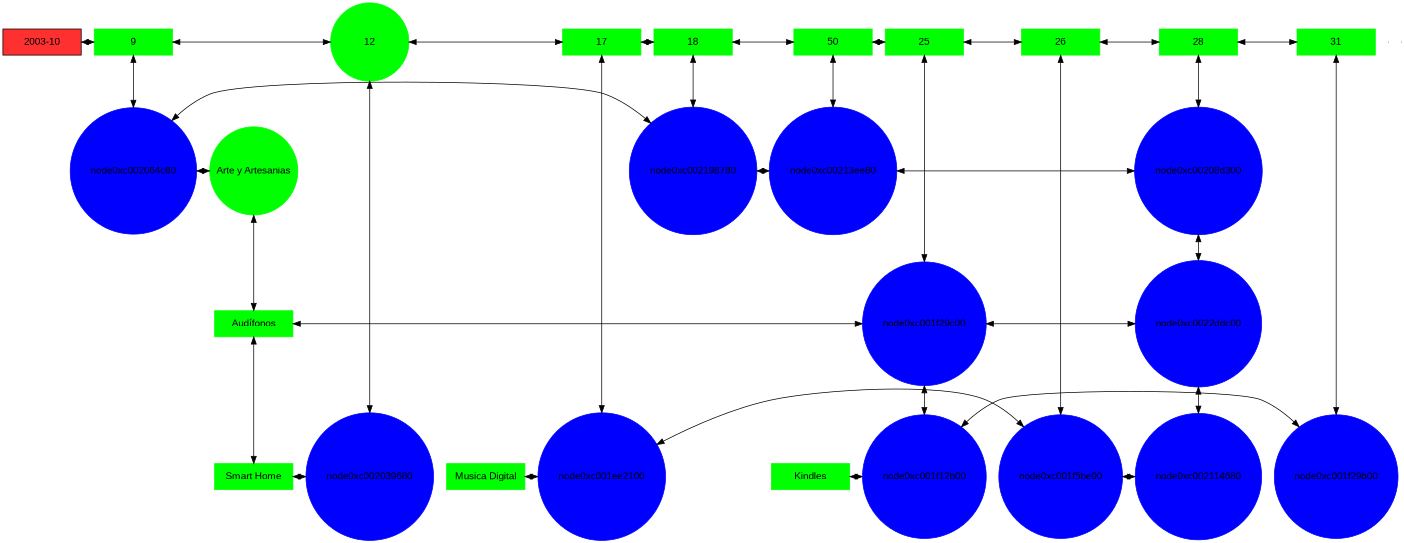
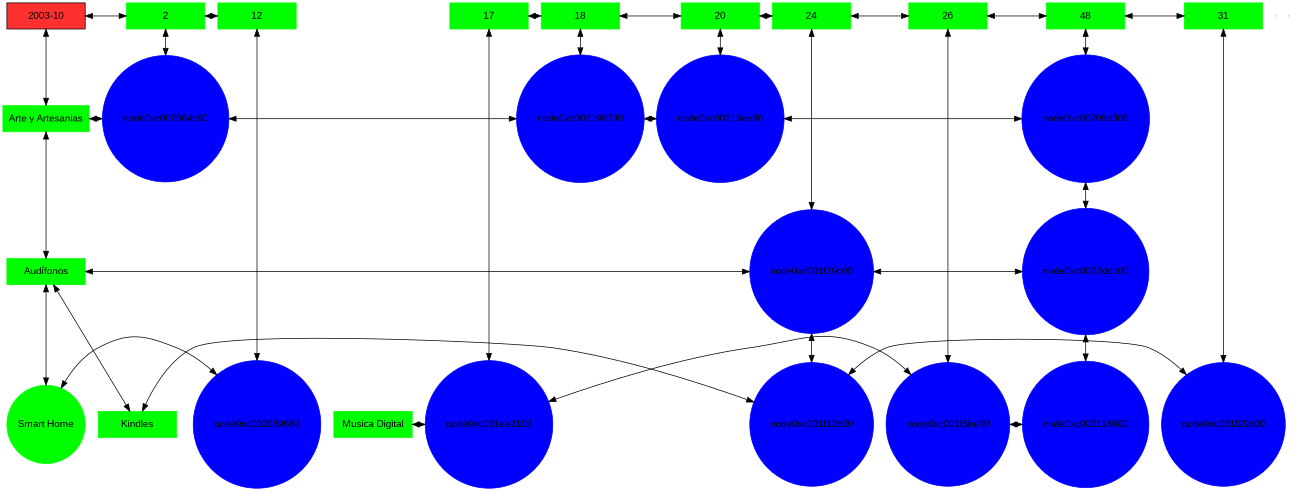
  digraph {
    fontname="Liberation Sans"
    node [fontname="Liberation Sans" group=1 shape=box style=filled color=green]
    edge [dir=both fontname="Liberation Sans"]
    n1 [fillcolor=firebrick1 label="2003-10" width=1.5 color=""]
-   n2 [group=2 label=9 width=1.5]
-   n3 [group=12 label=12 shape=circle width=1.5]
+   n2 [group=2 label=2 width=1.5]
+   n3 [group=12 label=12 width=1.5]
    n4 [group=17 label=17 width=1.5]
    n5 [group=18 label=18 width=1.5]
-   n6 [group=20 label=50 width=1.5]
-   n7 [group=25 label=25 width=1.5]
+   n6 [group=20 label=20 width=1.5]
+   n7 [group=25 label=24 width=1.5]
    n8 [group=26 label=26 width=1.5]
-   n9 [group=28 label=28 width=1.5]
+   n9 [group=28 label=48 width=1.5]
    n10 [group=31 label=31 width=1.5]
-   n11 [label="Arte y Artesanias" shape=circle width=1.5]
+   n11 [label="Arte y Artesanias" width=1.5]
    node0xc002064c80 [color=blue group=2 shape=circle width=0.5]
    node0xc002198780 [color=blue group=18 shape=circle width=0.5]
    node0xc00213ee80 [color=blue group=20 shape=circle width=0.5]
    node0xc00208d300 [color=blue group=28 shape=circle width=0.5]
    n16 [label="Audífonos" width=1.5]
    node0xc001f29c00 [color=blue group=25 shape=circle width=0.5]
    node0xc0022ddc00 [color=blue group=28 shape=circle width=0.5]
    n19 [label=Kindles width=1.5]
    node0xc001f12b00 [color=blue group=25 shape=circle width=0.5]
    node0xc001f29b00 [color=blue group=31 shape=circle width=0.5]
    n22 [label="Musica Digital" width=1.5]
    node0xc001ee2100 [color=blue group=17 shape=circle width=0.5]
    node0xc001f5be00 [color=blue group=26 shape=circle width=0.5]
    node0xc002114680 [color=blue group=28 shape=circle width=0.5]
-   n26 [label="Smart Home" width=1.5]
+   n26 [label="Smart Home" shape=circle width=1.5]
    node0xc002039680 [color=blue group=12 shape=circle width=0.5]
    e0 [shape=point width=0 group="" style="" color=""]
    e1 [shape=point width=0 group="" style="" color=""]
    subgraph sub_1 {
      rank=same
      n1
      n2
    }
    subgraph sub_2 {
      rank=same
      n2
      n3
    }
    subgraph sub_3 {
      rank=same
      n3
      n4
    }
    subgraph sub_4 {
      rank=same
      n4
      n5
    }
    subgraph sub_5 {
      rank=same
      n5
      n6
    }
    subgraph sub_6 {
      rank=same
      n6
      n7
    }
    subgraph sub_7 {
      rank=same
      n7
      n8
    }
    subgraph sub_8 {
      rank=same
      n8
      n9
    }
    subgraph sub_9 {
      rank=same
      n9
      n10
    }
    subgraph sub_10 {
      rank=same
      n11
      node0xc002064c80
    }
    subgraph sub_11 {
      rank=same
      node0xc002064c80
      node0xc002198780
    }
    subgraph sub_12 {
      rank=same
      node0xc002198780
      node0xc00213ee80
    }
    subgraph sub_13 {
      rank=same
      node0xc00213ee80
      node0xc00208d300
    }
    subgraph sub_14 {
      rank=same
      n16
      node0xc001f29c00
    }
    subgraph sub_15 {
      rank=same
      node0xc001f29c00
      node0xc0022ddc00
    }
    subgraph sub_16 {
      rank=same
      n19
      node0xc001f12b00
    }
    subgraph sub_17 {
      rank=same
      node0xc001f12b00
      node0xc001f29b00
    }
    subgraph sub_18 {
      rank=same
      n22
      node0xc001ee2100
    }
    subgraph sub_19 {
      rank=same
      node0xc001ee2100
      node0xc001f5be00
    }
    subgraph sub_20 {
      rank=same
      node0xc001f5be00
      node0xc002114680
    }
    subgraph sub_21 {
      rank=same
      n26
      node0xc002039680
    }
    n1 -> n2
+   n1 -> n11
    n2 -> n3
    n2 -> node0xc002064c80
-   n3 -> n4
    n3 -> node0xc002039680
    n4 -> n5
    n4 -> node0xc001ee2100
    n5 -> n6
    n5 -> node0xc002198780
    n6 -> n7
    n6 -> node0xc00213ee80
    n7 -> n8
    n7 -> node0xc001f29c00
    n8 -> n9
    n8 -> node0xc001f5be00
    n9 -> n10
    n9 -> node0xc00208d300
    n10 -> node0xc001f29b00
    n11 -> node0xc002064c80
    n11 -> n16
    node0xc002064c80 -> node0xc002198780
    node0xc002198780 -> node0xc00213ee80
    node0xc00213ee80 -> node0xc00208d300
    node0xc00208d300 -> node0xc0022ddc00
    n16 -> node0xc001f29c00
+   n16 -> n19
    n16 -> n26
    node0xc001f29c00 -> node0xc0022ddc00
    node0xc001f29c00 -> node0xc001f12b00
    node0xc0022ddc00 -> node0xc002114680
    n19 -> node0xc001f12b00
    node0xc001f12b00 -> node0xc001f29b00
    n22 -> node0xc001ee2100
    node0xc001ee2100 -> node0xc001f5be00
    node0xc001f5be00 -> node0xc002114680
    n26 -> node0xc002039680
  }
